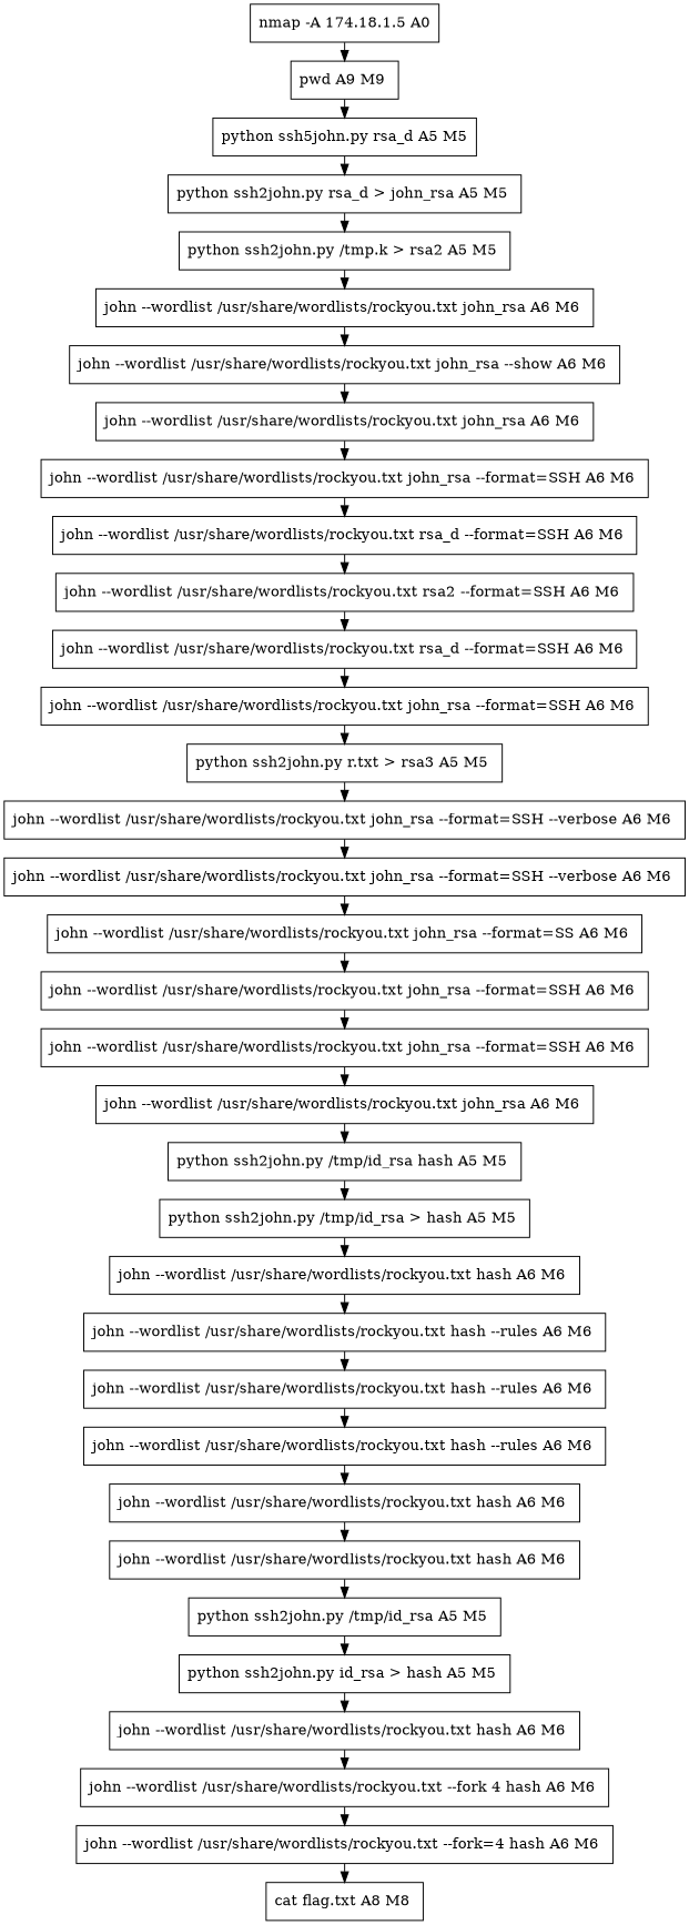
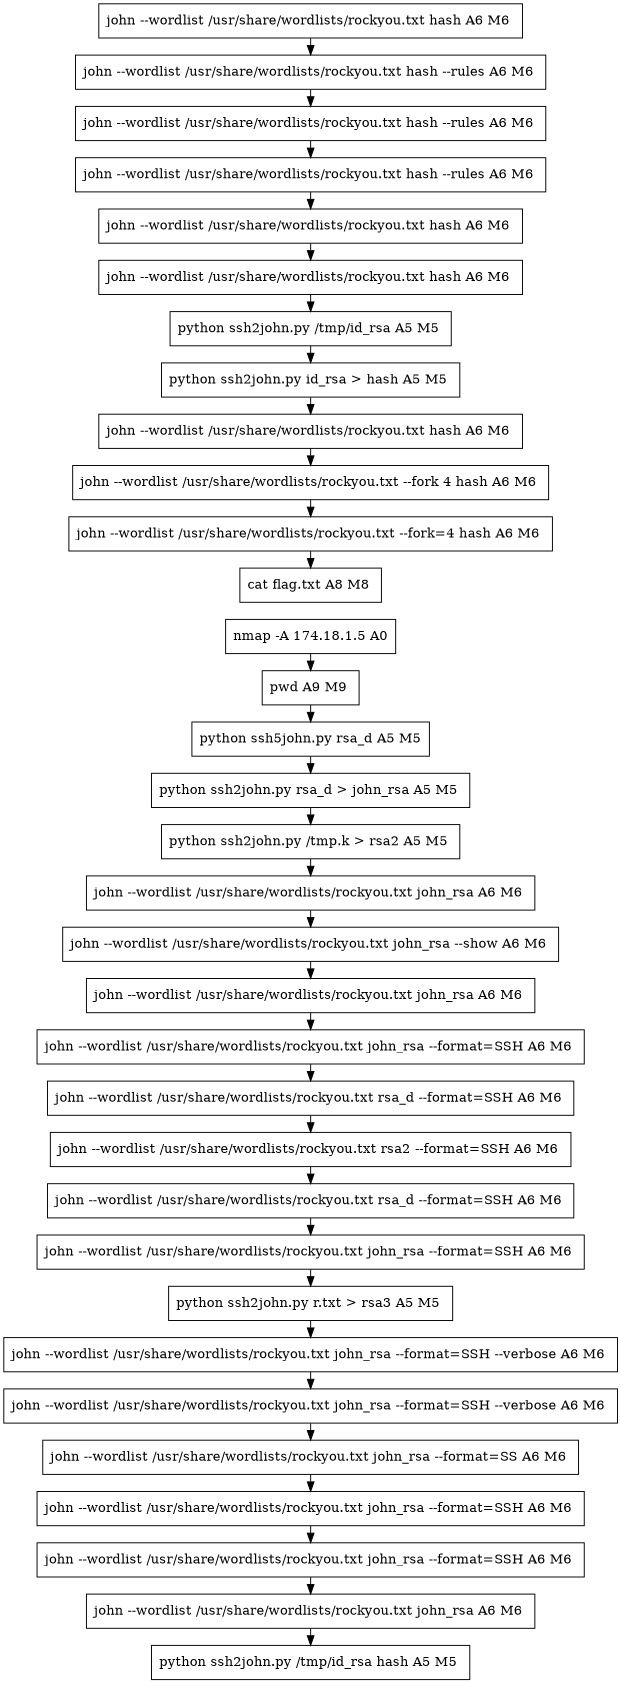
  digraph {
    rankdir=LR
    node [shape=box]
    edge [constraint=false]
    n1 [label="nmap -A 174.18.1.5 A0"]
    n2 [label="pwd A9 M9 "]
    n3 [label="python ssh5john.py rsa_d A5 M5"]
    n4 [label="python ssh2john.py rsa_d > john_rsa A5 M5 "]
    n5 [label="python ssh2john.py /tmp.k > rsa2 A5 M5 "]
    n6 [label="john --wordlist /usr/share/wordlists/rockyou.txt john_rsa A6 M6 "]
    n7 [label="john --wordlist /usr/share/wordlists/rockyou.txt john_rsa --show A6 M6 "]
    n8 [label="john --wordlist /usr/share/wordlists/rockyou.txt john_rsa A6 M6 "]
    n9 [label="john --wordlist /usr/share/wordlists/rockyou.txt john_rsa --format=SSH A6 M6 "]
    n10 [label="john --wordlist /usr/share/wordlists/rockyou.txt rsa_d --format=SSH A6 M6 "]
    n11 [label="john --wordlist /usr/share/wordlists/rockyou.txt rsa2 --format=SSH A6 M6 "]
    n12 [label="john --wordlist /usr/share/wordlists/rockyou.txt rsa_d --format=SSH A6 M6 "]
    n13 [label="john --wordlist /usr/share/wordlists/rockyou.txt john_rsa --format=SSH A6 M6 "]
    n14 [label="python ssh2john.py r.txt > rsa3 A5 M5 "]
    n15 [label="john --wordlist /usr/share/wordlists/rockyou.txt john_rsa --format=SSH --verbose A6 M6 "]
    n16 [label="john --wordlist /usr/share/wordlists/rockyou.txt john_rsa --format=SSH --verbose A6 M6 "]
    n17 [label="john --wordlist /usr/share/wordlists/rockyou.txt john_rsa --format=SS A6 M6 "]
    n18 [label="john --wordlist /usr/share/wordlists/rockyou.txt john_rsa --format=SSH A6 M6 "]
    n19 [label="john --wordlist /usr/share/wordlists/rockyou.txt john_rsa --format=SSH A6 M6 "]
    n20 [label="john --wordlist /usr/share/wordlists/rockyou.txt john_rsa A6 M6 "]
    n21 [label="python ssh2john.py /tmp/id_rsa hash A5 M5 "]
-   n22 [label="python ssh2john.py /tmp/id_rsa > hash A5 M5 "]
    n23 [label="john --wordlist /usr/share/wordlists/rockyou.txt hash A6 M6 "]
    n24 [label="john --wordlist /usr/share/wordlists/rockyou.txt hash --rules A6 M6 "]
    n25 [label="john --wordlist /usr/share/wordlists/rockyou.txt hash --rules A6 M6 "]
    n26 [label="john --wordlist /usr/share/wordlists/rockyou.txt hash --rules A6 M6 "]
    n27 [label="john --wordlist /usr/share/wordlists/rockyou.txt hash A6 M6 "]
    n28 [label="john --wordlist /usr/share/wordlists/rockyou.txt hash A6 M6 "]
    n29 [label="python ssh2john.py /tmp/id_rsa A5 M5 "]
    n30 [label="python ssh2john.py id_rsa > hash A5 M5 "]
    n31 [label="john --wordlist /usr/share/wordlists/rockyou.txt hash A6 M6 "]
    n32 [label="john --wordlist /usr/share/wordlists/rockyou.txt --fork 4 hash A6 M6 "]
    n33 [label="john --wordlist /usr/share/wordlists/rockyou.txt --fork=4 hash A6 M6 "]
    n34 [label="cat flag.txt A8 M8 "]
    n1 -> n2
    n2 -> n3
    n3 -> n4
    n4 -> n5
    n5 -> n6
    n6 -> n7
    n7 -> n8
    n8 -> n9
    n9 -> n10
    n10 -> n11
    n11 -> n12
    n12 -> n13
    n13 -> n14
    n14 -> n15
    n15 -> n16
    n16 -> n17
    n17 -> n18
    n18 -> n19
    n19 -> n20
    n20 -> n21
-   n21 -> n22
-   n22 -> n23
    n23 -> n24
    n24 -> n25
    n25 -> n26
    n26 -> n27
    n27 -> n28
    n28 -> n29
    n29 -> n30
    n30 -> n31
    n31 -> n32
    n32 -> n33
    n33 -> n34
  }
